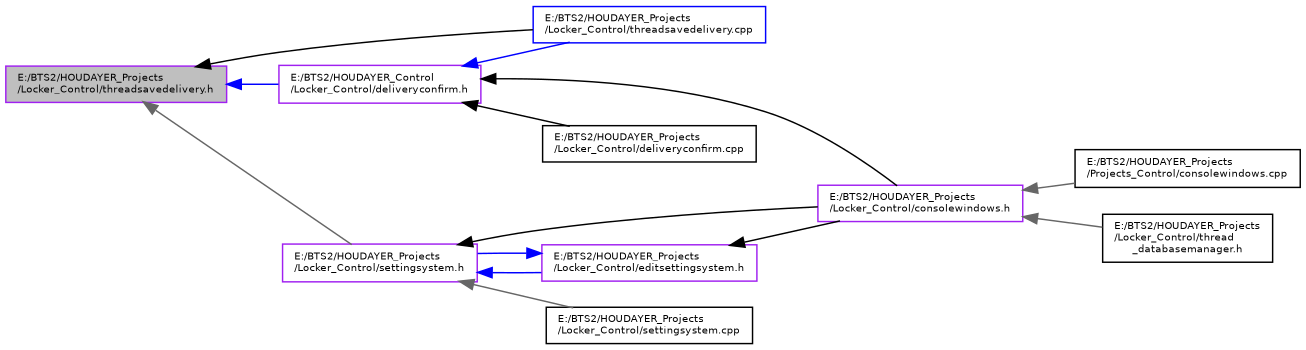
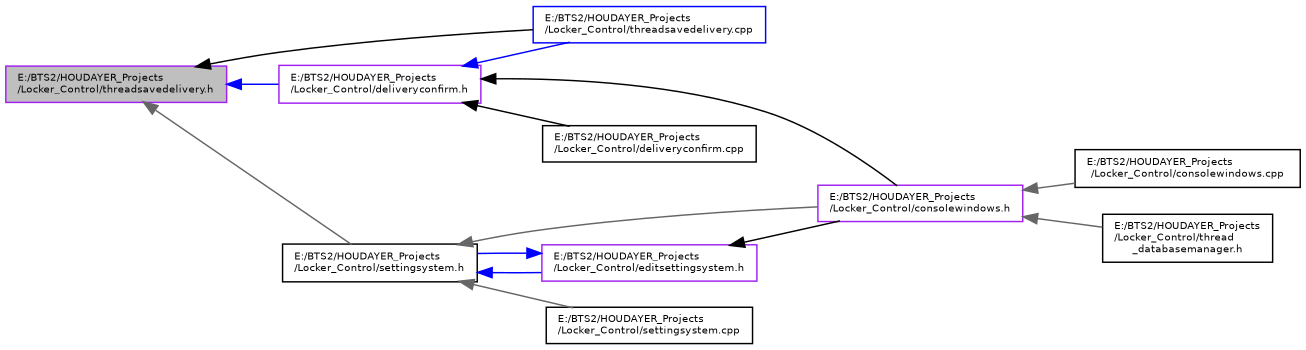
  digraph {
    rankdir=LR
    node [color=black fontname=Helvetica fontsize=7 shape=record]
    edge [color=black dir=back fontname=Helvetica fontsize=7 labelfontname=Helvetica labelfontsize=7 style=solid]
    n1 [color=purple fillcolor=grey75 fontcolor=black height=0.2 label="E:/BTS2/HOUDAYER_Projects\l/Locker_Control/threadsavedelivery.h" style=filled width=0.4]
-   n2 [color=purple height=0.2 label="E:/BTS2/HOUDAYER_Control\l/Locker_Control/deliveryconfirm.h" width=0.4]
+   n2 [color=purple height=0.2 label="E:/BTS2/HOUDAYER_Projects\l/Locker_Control/deliveryconfirm.h" width=0.4]
    n3 [color=blue height=0.2 label="E:/BTS2/HOUDAYER_Projects\l/Locker_Control/threadsavedelivery.cpp" width=0.4]
-   n4 [color=purple height=0.2 label="E:/BTS2/HOUDAYER_Projects\l/Locker_Control/settingsystem.h" width=0.4]
+   n4 [height=0.2 label="E:/BTS2/HOUDAYER_Projects\l/Locker_Control/settingsystem.h" width=0.4]
    n5 [color=purple height=0.2 label="E:/BTS2/HOUDAYER_Projects\l/Locker_Control/consolewindows.h" width=0.4]
    n6 [height=0.2 label="E:/BTS2/HOUDAYER_Projects\l/Locker_Control/deliveryconfirm.cpp" width=0.4]
    n7 [color=purple height=0.2 label="E:/BTS2/HOUDAYER_Projects\l/Locker_Control/editsettingsystem.h" width=0.4]
    n8 [height=0.2 label="E:/BTS2/HOUDAYER_Projects\l/Locker_Control/settingsystem.cpp" width=0.4]
-   n9 [height=0.2 label="E:/BTS2/HOUDAYER_Projects\l/Projects_Control/consolewindows.cpp" width=0.4]
+   n9 [height=0.2 label="E:/BTS2/HOUDAYER_Projects\l/Locker_Control/consolewindows.cpp" width=0.4]
    n10 [height=0.2 label="E:/BTS2/HOUDAYER_Projects\l/Locker_Control/thread\l_databasemanager.h" width=0.4]
    n1 -> n2 [color=blue]
    n1 -> n3
    n1 -> n4 [color=gray40]
    n2 -> n3 [color=blue]
    n2 -> n5
    n2 -> n6
-   n4 -> n5
+   n4 -> n5 [color=gray40]
    n4 -> n7 [color=blue]
    n4 -> n8 [color=gray40]
    n5 -> n9 [color=gray40]
    n5 -> n10 [color=gray40]
    n7 -> n4 [color=blue]
    n7 -> n5
  }
